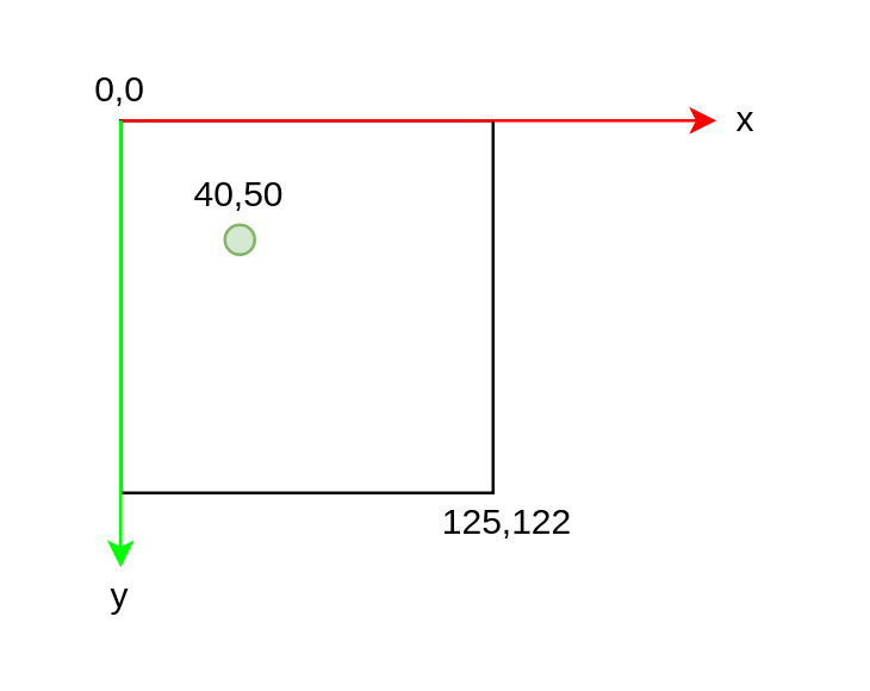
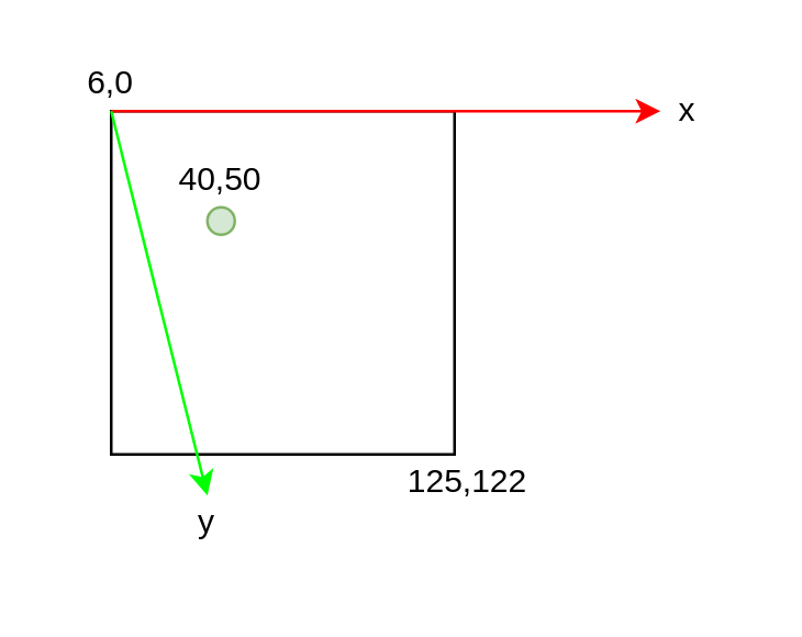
  <mxCell id="0" />
  <mxCell id="1" parent="0" />
  <mxCell id="2" value="" style="whiteSpace=wrap;html=1;aspect=fixed;" vertex="1" parent="1"><mxGeometry x="40" y="40" width="125" height="125" as="geometry" /></mxCell>
- <mxCell id="3" value="0,0" style="text;html=1;strokeColor=none;fillColor=none;align=center;verticalAlign=middle;whiteSpace=wrap;rounded=0;" vertex="1" parent="1"><mxGeometry x="20" y="20" width="40" height="20" as="geometry" /></mxCell>
+ <mxCell id="3" value="6,0" style="text;html=1;strokeColor=none;fillColor=none;align=center;verticalAlign=middle;whiteSpace=wrap;rounded=0;" vertex="1" parent="1"><mxGeometry x="20" y="20" width="40" height="20" as="geometry" /></mxCell>
  <mxCell id="4" value="" style="ellipse;whiteSpace=wrap;html=1;aspect=fixed;fillColor=#d5e8d4;strokeColor=#82b366;" vertex="1" parent="1"><mxGeometry x="75" y="75" width="10" height="10" as="geometry" /></mxCell>
  <mxCell id="5" value="" style="endArrow=classic;html=1;exitX=0.5;exitY=1;exitDx=0;exitDy=0;endFill=1;strokeColor=#FF0000;" edge="1" parent="1" source="3"><mxGeometry width="50" height="50" relative="1" as="geometry"><mxPoint x="200" y="100" as="sourcePoint" /><mxPoint x="240" y="40" as="targetPoint" /></mxGeometry></mxCell>
  <mxCell id="6" value="" style="endArrow=none;html=1;strokeColor=#00ff00;endFill=0;startArrow=classic;startFill=1;exitX=0.5;exitY=0;exitDx=0;exitDy=0;" edge="1" parent="1" source="8"><mxGeometry width="50" height="50" relative="1" as="geometry"><mxPoint x="40" y="180" as="sourcePoint" /><mxPoint x="40" y="40" as="targetPoint" /></mxGeometry></mxCell>
  <mxCell id="7" value="x" style="text;html=1;strokeColor=none;fillColor=none;align=center;verticalAlign=middle;whiteSpace=wrap;rounded=0;" vertex="1" parent="1"><mxGeometry x="230" y="30" width="40" height="20" as="geometry" /></mxCell>
- <mxCell id="8" value="y" style="text;html=1;strokeColor=none;fillColor=none;align=center;verticalAlign=middle;whiteSpace=wrap;rounded=0;" vertex="1" parent="1"><mxGeometry x="20" y="190" width="40" height="20" as="geometry" /></mxCell>
+ <mxCell id="8" value="y" style="text;html=1;strokeColor=none;fillColor=none;align=center;verticalAlign=middle;whiteSpace=wrap;rounded=0;" vertex="1" parent="1"><mxGeometry x="55" y="180" width="40" height="20" as="geometry" /></mxCell>
  <mxCell id="9" value="40,50" style="text;html=1;strokeColor=none;fillColor=none;align=center;verticalAlign=middle;whiteSpace=wrap;rounded=0;" vertex="1" parent="1"><mxGeometry x="60" y="55" width="40" height="20" as="geometry" /></mxCell>
  <mxCell id="10" value="125,122" style="text;html=1;strokeColor=none;fillColor=none;align=center;verticalAlign=middle;whiteSpace=wrap;rounded=0;" vertex="1" parent="1"><mxGeometry x="150" y="165" width="40" height="20" as="geometry" /></mxCell>
